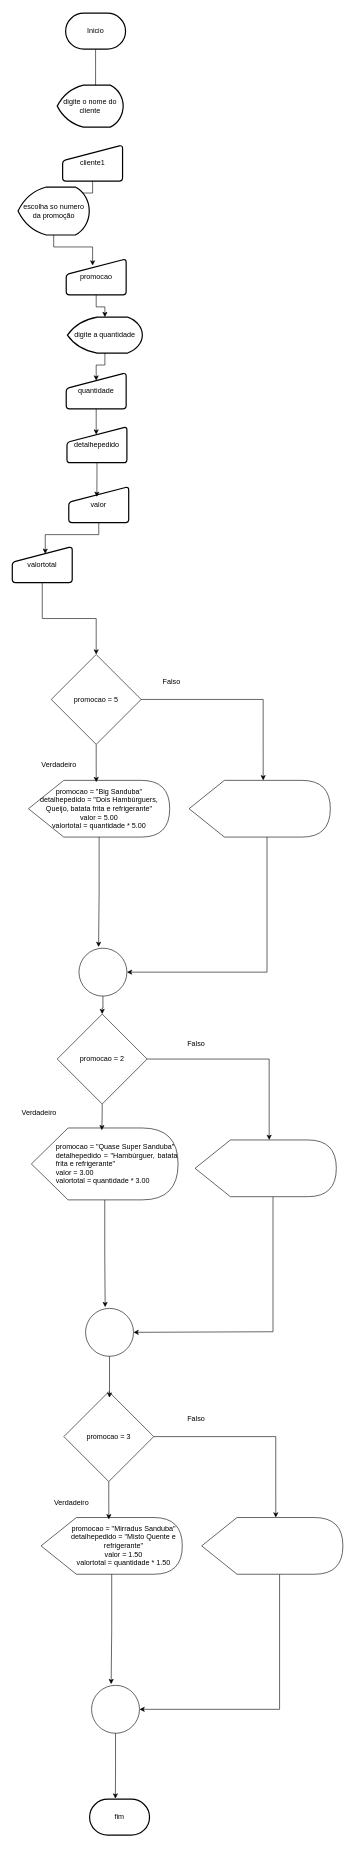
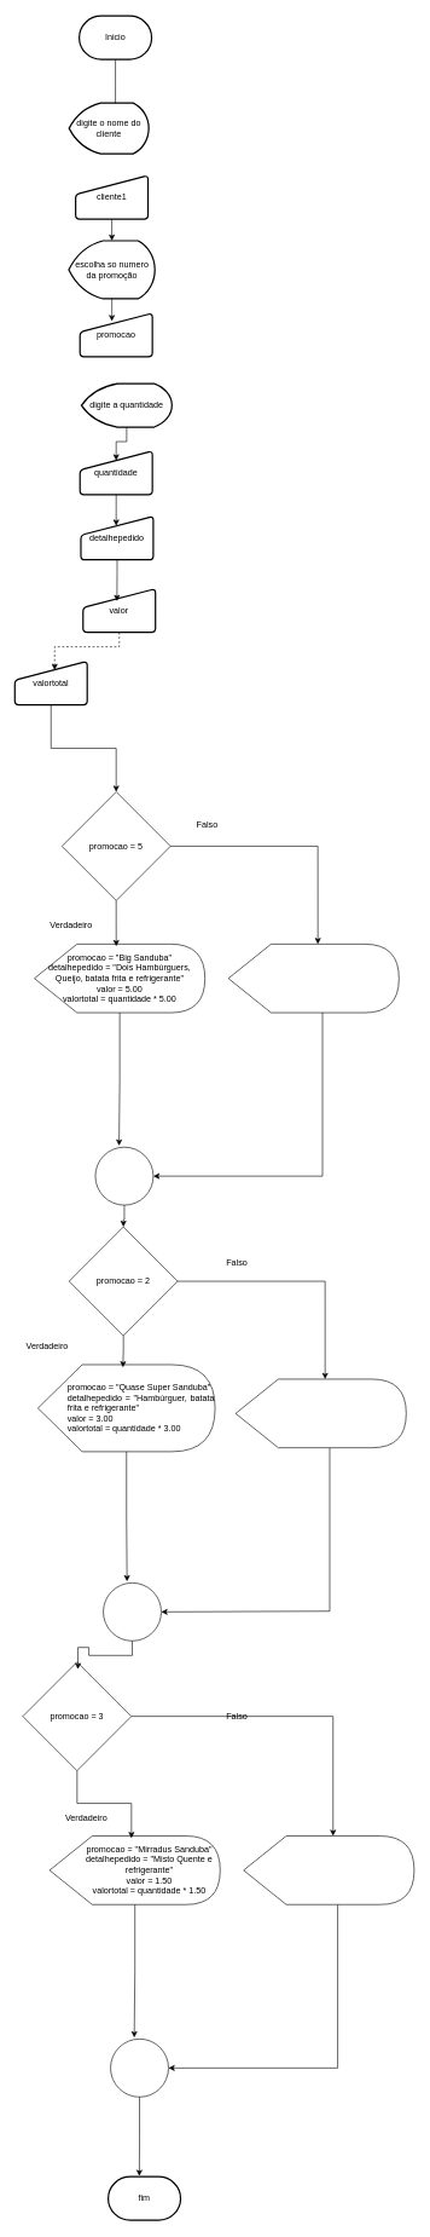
  <mxCell id="0" />
  <mxCell id="1" parent="0" />
  <mxCell id="2" value="" style="edgeStyle=orthogonalEdgeStyle;rounded=0;orthogonalLoop=1;jettySize=auto;html=1;" parent="1" source="3" edge="1"><mxGeometry relative="1" as="geometry"><mxPoint x="159" y="150" as="targetPoint" /></mxGeometry></mxCell>
  <mxCell id="3" value="Inicio" style="strokeWidth=2;html=1;shape=mxgraph.flowchart.terminator;whiteSpace=wrap;" parent="1" vertex="1"><mxGeometry x="109" y="20" width="100" height="60" as="geometry" /></mxCell>
  <mxCell id="4" value="" style="edgeStyle=orthogonalEdgeStyle;rounded=0;orthogonalLoop=1;jettySize=auto;html=1;" parent="1" source="5" target="7" edge="1"><mxGeometry relative="1" as="geometry" /></mxCell>
  <mxCell id="5" value="cliente1" style="html=1;strokeWidth=2;shape=manualInput;whiteSpace=wrap;rounded=1;size=26;arcSize=11;" parent="1" vertex="1"><mxGeometry x="104" y="240" width="100" height="60" as="geometry" /></mxCell>
  <mxCell id="6" value="digite o nome do cliente" style="strokeWidth=2;html=1;shape=mxgraph.flowchart.display;whiteSpace=wrap;" parent="1" vertex="1"><mxGeometry x="95" y="140" width="110" height="70" as="geometry" /></mxCell>
- <mxCell id="7" value="escolha so numero da promoção" style="strokeWidth=2;html=1;shape=mxgraph.flowchart.display;whiteSpace=wrap;" parent="1" vertex="1"><mxGeometry x="29.57" y="310" width="118.86" height="80" as="geometry" /></mxCell>
+ <mxCell id="7" value="escolha so numero da promoção" style="strokeWidth=2;html=1;shape=mxgraph.flowchart.display;whiteSpace=wrap;" parent="1" vertex="1"><mxGeometry x="94.57" y="330" width="118.86" height="80" as="geometry" /></mxCell>
  <mxCell id="8" value="promocao" style="html=1;strokeWidth=2;shape=manualInput;whiteSpace=wrap;rounded=1;size=26;arcSize=11;" parent="1" vertex="1"><mxGeometry x="110" y="430" width="100" height="60" as="geometry" /></mxCell>
  <mxCell id="9" style="edgeStyle=orthogonalEdgeStyle;rounded=0;orthogonalLoop=1;jettySize=auto;html=1;entryX=0.44;entryY=0.183;entryDx=0;entryDy=0;entryPerimeter=0;" parent="1" source="7" target="8" edge="1"><mxGeometry relative="1" as="geometry" /></mxCell>
  <mxCell id="10" value="digite a quantidade" style="strokeWidth=2;html=1;shape=mxgraph.flowchart.display;whiteSpace=wrap;" parent="1" vertex="1"><mxGeometry x="112" y="527" width="125" height="60" as="geometry" /></mxCell>
  <mxCell id="11" value="quantidade" style="html=1;strokeWidth=2;shape=manualInput;whiteSpace=wrap;rounded=1;size=26;arcSize=11;" parent="1" vertex="1"><mxGeometry x="110" y="620" width="100" height="60" as="geometry" /></mxCell>
- <mxCell id="12" style="edgeStyle=orthogonalEdgeStyle;rounded=0;orthogonalLoop=1;jettySize=auto;html=1;entryX=0.5;entryY=0;entryDx=0;entryDy=0;entryPerimeter=0;" parent="1" source="8" target="10" edge="1"><mxGeometry relative="1" as="geometry" /></mxCell>
  <mxCell id="13" style="edgeStyle=orthogonalEdgeStyle;rounded=0;orthogonalLoop=1;jettySize=auto;html=1;entryX=0.5;entryY=0.217;entryDx=0;entryDy=0;entryPerimeter=0;" parent="1" source="10" target="11" edge="1"><mxGeometry relative="1" as="geometry" /></mxCell>
  <mxCell id="14" style="edgeStyle=orthogonalEdgeStyle;rounded=0;orthogonalLoop=1;jettySize=auto;html=1;entryX=0.5;entryY=0;entryDx=0;entryDy=0;entryPerimeter=0;" parent="1" source="11" edge="1"><mxGeometry relative="1" as="geometry"><mxPoint x="160" y="723" as="targetPoint" /></mxGeometry></mxCell>
  <mxCell id="15" style="edgeStyle=orthogonalEdgeStyle;rounded=0;orthogonalLoop=1;jettySize=auto;html=1;entryX=0;entryY=0;entryDx=123.63;entryDy=0;entryPerimeter=0;" parent="1" source="16" target="28" edge="1"><mxGeometry relative="1" as="geometry"><mxPoint x="405" y="1340" as="targetPoint" /></mxGeometry></mxCell>
  <mxCell id="16" value="promocao = 5" style="rhombus;whiteSpace=wrap;html=1;" parent="1" vertex="1"><mxGeometry x="85" y="1090" width="150" height="150" as="geometry" /></mxCell>
  <mxCell id="17" value="promocao =&amp;nbsp;&quot;Big Sanduba&quot;&lt;div&gt;detalhepedido = &quot;Dois Hambúrguers, Queijo, batata frita e refrigerante&quot;&lt;/div&gt;&lt;div&gt;valor = 5.00&lt;/div&gt;&lt;div&gt;valortotal = quantidade * 5.00&lt;/div&gt;" style="shape=display;whiteSpace=wrap;html=1;" parent="1" vertex="1"><mxGeometry x="47" y="1300" width="235.66" height="94.63" as="geometry" /></mxCell>
  <mxCell id="18" style="edgeStyle=orthogonalEdgeStyle;rounded=0;orthogonalLoop=1;jettySize=auto;html=1;entryX=0.48;entryY=0.032;entryDx=0;entryDy=0;entryPerimeter=0;" parent="1" source="16" target="17" edge="1"><mxGeometry relative="1" as="geometry" /></mxCell>
  <mxCell id="19" value="detalhepedido" style="html=1;strokeWidth=2;shape=manualInput;whiteSpace=wrap;rounded=1;size=26;arcSize=11;" parent="1" vertex="1"><mxGeometry x="111.25" y="710" width="100" height="60" as="geometry" /></mxCell>
  <mxCell id="20" value="valor" style="html=1;strokeWidth=2;shape=manualInput;whiteSpace=wrap;rounded=1;size=26;arcSize=11;" parent="1" vertex="1"><mxGeometry x="114.25" y="810" width="100" height="60" as="geometry" /></mxCell>
  <mxCell id="21" style="edgeStyle=orthogonalEdgeStyle;rounded=0;orthogonalLoop=1;jettySize=auto;html=1;entryX=0.5;entryY=0;entryDx=0;entryDy=0;" parent="1" source="22" target="16" edge="1"><mxGeometry relative="1" as="geometry" /></mxCell>
  <mxCell id="22" value="valortotal" style="html=1;strokeWidth=2;shape=manualInput;whiteSpace=wrap;rounded=1;size=26;arcSize=11;" parent="1" vertex="1"><mxGeometry x="20" y="910" width="100" height="60" as="geometry" /></mxCell>
  <mxCell id="23" style="edgeStyle=orthogonalEdgeStyle;rounded=0;orthogonalLoop=1;jettySize=auto;html=1;entryX=0.468;entryY=0.283;entryDx=0;entryDy=0;entryPerimeter=0;" parent="1" source="19" target="20" edge="1"><mxGeometry relative="1" as="geometry" /></mxCell>
- <mxCell id="24" style="edgeStyle=orthogonalEdgeStyle;rounded=0;orthogonalLoop=1;jettySize=auto;html=1;entryX=0.55;entryY=0.2;entryDx=0;entryDy=0;entryPerimeter=0;" parent="1" source="20" target="22" edge="1"><mxGeometry relative="1" as="geometry" /></mxCell>
+ <mxCell id="24" style="edgeStyle=orthogonalEdgeStyle;rounded=0;orthogonalLoop=1;jettySize=auto;html=1;entryX=0.55;entryY=0.2;entryDx=0;entryDy=0;entryPerimeter=0;dashed=1;" parent="1" source="20" target="22" edge="1"><mxGeometry relative="1" as="geometry" /></mxCell>
  <mxCell id="25" value="" style="edgeStyle=orthogonalEdgeStyle;rounded=0;orthogonalLoop=1;jettySize=auto;html=1;" parent="1" source="26" target="31" edge="1"><mxGeometry relative="1" as="geometry" /></mxCell>
  <mxCell id="26" value="" style="ellipse;whiteSpace=wrap;html=1;aspect=fixed;" parent="1" vertex="1"><mxGeometry x="131.25" y="1580" width="80" height="80" as="geometry" /></mxCell>
  <mxCell id="27" style="edgeStyle=orthogonalEdgeStyle;rounded=0;orthogonalLoop=1;jettySize=auto;html=1;entryX=1;entryY=0.5;entryDx=0;entryDy=0;" parent="1" source="28" target="26" edge="1"><mxGeometry relative="1" as="geometry"><Array as="points"><mxPoint x="445" y="1620" /></Array></mxGeometry></mxCell>
  <mxCell id="28" value="" style="shape=display;whiteSpace=wrap;html=1;" parent="1" vertex="1"><mxGeometry x="315" y="1300" width="235.66" height="94.63" as="geometry" /></mxCell>
  <mxCell id="29" style="edgeStyle=orthogonalEdgeStyle;rounded=0;orthogonalLoop=1;jettySize=auto;html=1;entryX=0.409;entryY=-0.025;entryDx=0;entryDy=0;entryPerimeter=0;" parent="1" source="17" target="26" edge="1"><mxGeometry relative="1" as="geometry" /></mxCell>
  <mxCell id="30" style="edgeStyle=orthogonalEdgeStyle;rounded=0;orthogonalLoop=1;jettySize=auto;html=1;entryX=0;entryY=0;entryDx=123.63;entryDy=0;entryPerimeter=0;" parent="1" source="31" target="36" edge="1"><mxGeometry relative="1" as="geometry"><mxPoint x="415" y="1940" as="targetPoint" /></mxGeometry></mxCell>
  <mxCell id="31" value="promocao = 2" style="rhombus;whiteSpace=wrap;html=1;" parent="1" vertex="1"><mxGeometry x="95" y="1690" width="150" height="150" as="geometry" /></mxCell>
  <mxCell id="32" value="&lt;blockquote style=&quot;margin: 0 0 0 40px; border: none; padding: 0px;&quot;&gt;&lt;div style=&quot;text-align: justify;&quot;&gt;&lt;span style=&quot;background-color: initial;&quot;&gt;promocao =&amp;nbsp;&quot;Quase Super Sanduba&quot;&lt;/span&gt;&lt;/div&gt;&lt;div style=&quot;text-align: justify;&quot;&gt;&lt;span style=&quot;background-color: initial;&quot;&gt;detalhepedido = &quot;Hambúrguer, batata frita e refrigerante&quot;&lt;/span&gt;&lt;/div&gt;&lt;div&gt;&lt;div style=&quot;text-align: justify;&quot;&gt;valor = 3.00&lt;/div&gt;&lt;/div&gt;&lt;div&gt;&lt;div style=&quot;text-align: justify;&quot;&gt;valortotal = quantidade * 3.00&lt;/div&gt;&lt;/div&gt;&lt;/blockquote&gt;" style="shape=display;whiteSpace=wrap;html=1;align=center;" parent="1" vertex="1"><mxGeometry x="51.88" y="1880" width="244.75" height="120" as="geometry" /></mxCell>
  <mxCell id="33" style="edgeStyle=orthogonalEdgeStyle;rounded=0;orthogonalLoop=1;jettySize=auto;html=1;entryX=0.48;entryY=0.032;entryDx=0;entryDy=0;entryPerimeter=0;" parent="1" source="31" target="32" edge="1"><mxGeometry relative="1" as="geometry" /></mxCell>
  <mxCell id="34" value="" style="ellipse;whiteSpace=wrap;html=1;aspect=fixed;" parent="1" vertex="1"><mxGeometry x="142.25" y="2181" width="80" height="80" as="geometry" /></mxCell>
  <mxCell id="35" style="edgeStyle=orthogonalEdgeStyle;rounded=0;orthogonalLoop=1;jettySize=auto;html=1;entryX=1;entryY=0.5;entryDx=0;entryDy=0;" parent="1" source="36" target="34" edge="1"><mxGeometry relative="1" as="geometry"><Array as="points"><mxPoint x="455" y="2220" /></Array></mxGeometry></mxCell>
  <mxCell id="36" value="" style="shape=display;whiteSpace=wrap;html=1;" parent="1" vertex="1"><mxGeometry x="325" y="1900" width="235.66" height="94.63" as="geometry" /></mxCell>
  <mxCell id="37" style="edgeStyle=orthogonalEdgeStyle;rounded=0;orthogonalLoop=1;jettySize=auto;html=1;entryX=0.409;entryY=-0.025;entryDx=0;entryDy=0;entryPerimeter=0;" parent="1" source="32" target="34" edge="1"><mxGeometry relative="1" as="geometry" /></mxCell>
  <mxCell id="38" style="edgeStyle=orthogonalEdgeStyle;rounded=0;orthogonalLoop=1;jettySize=auto;html=1;entryX=0;entryY=0;entryDx=123.63;entryDy=0;entryPerimeter=0;" parent="1" source="39" target="44" edge="1"><mxGeometry relative="1" as="geometry"><mxPoint x="426" y="2570" as="targetPoint" /></mxGeometry></mxCell>
- <mxCell id="39" value="promocao = 3" style="rhombus;whiteSpace=wrap;html=1;" parent="1" vertex="1"><mxGeometry x="106" y="2320" width="150" height="150" as="geometry" /></mxCell>
+ <mxCell id="39" value="promocao = 3" style="rhombus;whiteSpace=wrap;html=1;" parent="1" vertex="1"><mxGeometry x="31" y="2290" width="150" height="150" as="geometry" /></mxCell>
  <mxCell id="40" value="&lt;blockquote style=&quot;margin: 0 0 0 40px; border: none; padding: 0px;&quot;&gt;promocao =&amp;nbsp;&quot;Mirradus Sanduba&quot;&lt;div&gt;detalhepedido = &quot;Misto Quente e refrigerante&quot;&lt;/div&gt;&lt;div&gt;valor = 1.50&lt;/div&gt;&lt;div&gt;valortotal = quantidade * 1.50&lt;/div&gt;&lt;/blockquote&gt;" style="shape=display;whiteSpace=wrap;html=1;" parent="1" vertex="1"><mxGeometry x="68" y="2530" width="235.66" height="94.63" as="geometry" /></mxCell>
  <mxCell id="41" style="edgeStyle=orthogonalEdgeStyle;rounded=0;orthogonalLoop=1;jettySize=auto;html=1;entryX=0.48;entryY=0.032;entryDx=0;entryDy=0;entryPerimeter=0;" parent="1" source="39" target="40" edge="1"><mxGeometry relative="1" as="geometry" /></mxCell>
  <mxCell id="42" value="" style="ellipse;whiteSpace=wrap;html=1;aspect=fixed;" parent="1" vertex="1"><mxGeometry x="152.25" y="2810" width="80" height="80" as="geometry" /></mxCell>
  <mxCell id="43" style="edgeStyle=orthogonalEdgeStyle;rounded=0;orthogonalLoop=1;jettySize=auto;html=1;entryX=1;entryY=0.5;entryDx=0;entryDy=0;" parent="1" source="44" target="42" edge="1"><mxGeometry relative="1" as="geometry"><Array as="points"><mxPoint x="466" y="2850" /></Array></mxGeometry></mxCell>
  <mxCell id="44" value="" style="shape=display;whiteSpace=wrap;html=1;" parent="1" vertex="1"><mxGeometry x="336" y="2530" width="235.66" height="94.63" as="geometry" /></mxCell>
  <mxCell id="45" style="edgeStyle=orthogonalEdgeStyle;rounded=0;orthogonalLoop=1;jettySize=auto;html=1;entryX=0.409;entryY=-0.025;entryDx=0;entryDy=0;entryPerimeter=0;" parent="1" source="40" target="42" edge="1"><mxGeometry relative="1" as="geometry" /></mxCell>
  <mxCell id="46" style="edgeStyle=orthogonalEdgeStyle;rounded=0;orthogonalLoop=1;jettySize=auto;html=1;entryX=0.508;entryY=0.067;entryDx=0;entryDy=0;entryPerimeter=0;" parent="1" source="34" target="39" edge="1"><mxGeometry relative="1" as="geometry" /></mxCell>
  <mxCell id="47" value="fim" style="strokeWidth=2;html=1;shape=mxgraph.flowchart.terminator;whiteSpace=wrap;" parent="1" vertex="1"><mxGeometry x="149" y="3000" width="100" height="60" as="geometry" /></mxCell>
  <mxCell id="48" style="edgeStyle=orthogonalEdgeStyle;rounded=0;orthogonalLoop=1;jettySize=auto;html=1;entryX=0.43;entryY=-0.017;entryDx=0;entryDy=0;entryPerimeter=0;" parent="1" source="42" target="47" edge="1"><mxGeometry relative="1" as="geometry" /></mxCell>
  <mxCell id="49" value="Verdadeiro" style="text;html=1;align=center;verticalAlign=middle;whiteSpace=wrap;rounded=0;" vertex="1" parent="1"><mxGeometry x="68" y="1260" width="60" height="30" as="geometry" /></mxCell>
  <mxCell id="50" value="Falso" style="text;html=1;align=center;verticalAlign=middle;whiteSpace=wrap;rounded=0;" vertex="1" parent="1"><mxGeometry x="256" y="1120" width="60" height="30" as="geometry" /></mxCell>
  <mxCell id="51" value="Verdadeiro" style="text;html=1;align=center;verticalAlign=middle;whiteSpace=wrap;rounded=0;" vertex="1" parent="1"><mxGeometry x="34.57" y="1840" width="60" height="30" as="geometry" /></mxCell>
  <mxCell id="52" value="Verdadeiro" style="text;html=1;align=center;verticalAlign=middle;whiteSpace=wrap;rounded=0;" vertex="1" parent="1"><mxGeometry x="89" y="2490" width="60" height="30" as="geometry" /></mxCell>
  <mxCell id="53" value="Falso" style="text;html=1;align=center;verticalAlign=middle;whiteSpace=wrap;rounded=0;" vertex="1" parent="1"><mxGeometry x="296.63" y="1724" width="60" height="30" as="geometry" /></mxCell>
  <mxCell id="54" value="Falso" style="text;html=1;align=center;verticalAlign=middle;whiteSpace=wrap;rounded=0;" vertex="1" parent="1"><mxGeometry x="296.63" y="2350" width="60" height="30" as="geometry" /></mxCell>
